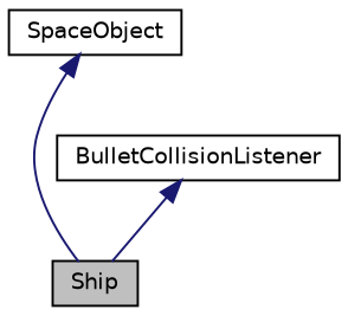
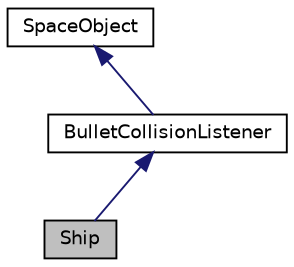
  digraph {
    node [color=black fillcolor=white fontname=Helvetica fontsize=10 shape=record style=filled]
    edge [color=midnightblue dir=back fontname=Helvetica fontsize=10 labelfontname=Helvetica labelfontsize=10 style=solid]
    n1 [fillcolor=grey75 fontcolor=black height=0.2 label=Ship width=0.4]
    n2 [height=0.2 label=SpaceObject width=0.4]
    n3 [height=0.2 label=BulletCollisionListener width=0.4]
-   n2 -> n1
+   n2 -> n3
    n3 -> n1
  }
